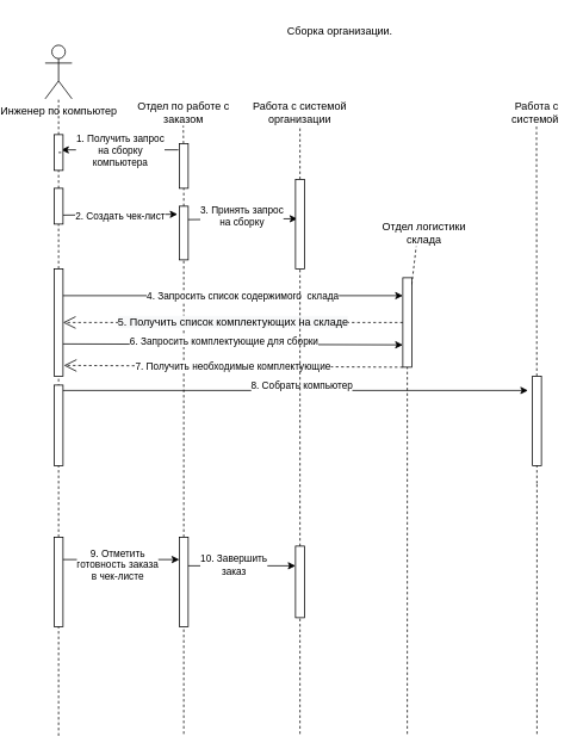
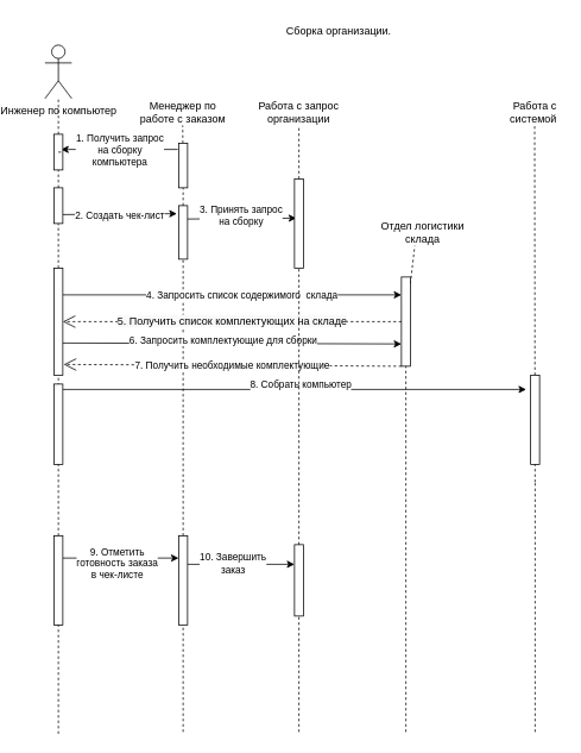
  <mxCell id="0" />
  <mxCell id="1" parent="0" />
  <mxCell id="2" value="Сборка организации." style="text;html=1;strokeColor=none;fillColor=none;align=center;verticalAlign=middle;whiteSpace=wrap;rounded=0;" vertex="1" parent="1"><mxGeometry x="270" width="160" height="30" as="geometry" y="20" /></mxCell>
  <mxCell id="3" value="Инженер по компьютер" style="shape=umlActor;verticalLabelPosition=bottom;verticalAlign=top;html=1;outlineConnect=0;" vertex="1" parent="1"><mxGeometry x="20" y="50" width="30" height="60" as="geometry" /></mxCell>
- <mxCell id="4" value="Отдел по работе с заказом" style="text;html=1;strokeColor=none;fillColor=none;align=center;verticalAlign=middle;whiteSpace=wrap;rounded=0;" vertex="1" parent="1"><mxGeometry x="120" y="110" width="110" height="30" as="geometry" /></mxCell>
+ <mxCell id="4" value="Менеджер по работе с заказом" style="text;html=1;strokeColor=none;fillColor=none;align=center;verticalAlign=middle;whiteSpace=wrap;rounded=0;" vertex="1" parent="1"><mxGeometry x="120" y="110" width="110" height="30" as="geometry" /></mxCell>
  <mxCell id="5" value="" style="endArrow=none;dashed=1;html=1;rounded=0;startArrow=none;" edge="1" parent="1" source="51" target="3"><mxGeometry x="0.017" y="-50" width="50" height="50" relative="1" as="geometry"><mxPoint x="35" y="170" as="sourcePoint" /><mxPoint x="30" y="130" as="targetPoint" /><mxPoint as="offset" /></mxGeometry></mxCell>
  <mxCell id="6" value="" style="endArrow=none;dashed=1;html=1;rounded=0;startArrow=none;" edge="1" parent="1" source="14"><mxGeometry x="0.017" y="-50" width="50" height="50" relative="1" as="geometry"><mxPoint x="175" y="820" as="sourcePoint" /><mxPoint x="174.5" y="140" as="targetPoint" /><mxPoint as="offset" /></mxGeometry></mxCell>
  <mxCell id="7" value="" style="endArrow=none;dashed=1;html=1;rounded=0;startArrow=none;" edge="1" parent="1" source="39"><mxGeometry x="0.017" y="-50" width="50" height="50" relative="1" as="geometry"><mxPoint x="310" y="820" as="sourcePoint" /><mxPoint x="305" y="140" as="targetPoint" /><mxPoint as="offset" /></mxGeometry></mxCell>
  <mxCell id="8" value="Отдел логистики склада" style="text;html=1;strokeColor=none;fillColor=none;align=center;verticalAlign=middle;whiteSpace=wrap;rounded=0;" vertex="1" parent="1"><mxGeometry x="394" y="245" width="100" height="30" as="geometry" /></mxCell>
  <mxCell id="9" value="" style="endArrow=none;dashed=1;html=1;rounded=0;startArrow=none;entryX=0.41;entryY=1;entryDx=0;entryDy=0;entryPerimeter=0;" edge="1" parent="1" source="26" target="8"><mxGeometry x="0.017" y="-50" width="50" height="50" relative="1" as="geometry"><mxPoint x="430.5" y="820" as="sourcePoint" /><mxPoint x="430" y="140" as="targetPoint" /><mxPoint as="offset" /></mxGeometry></mxCell>
- <mxCell id="10" value="Работа с системой организации" style="text;html=1;strokeColor=none;fillColor=none;align=center;verticalAlign=middle;whiteSpace=wrap;rounded=0;" vertex="1" parent="1"><mxGeometry x="240" y="110" width="130" height="30" as="geometry" /></mxCell>
+ <mxCell id="10" value="Работа с запрос организации" style="text;html=1;strokeColor=none;fillColor=none;align=center;verticalAlign=middle;whiteSpace=wrap;rounded=0;" vertex="1" parent="1"><mxGeometry x="240" y="110" width="130" height="30" as="geometry" /></mxCell>
  <mxCell id="11" value="Работа с системой&amp;nbsp;" style="text;html=1;strokeColor=none;fillColor=none;align=center;verticalAlign=middle;whiteSpace=wrap;rounded=0;" vertex="1" parent="1"><mxGeometry x="540" y="110" width="60" height="30" as="geometry" /></mxCell>
  <mxCell id="12" value="" style="endArrow=none;dashed=1;html=1;rounded=0;startArrow=none;" edge="1" parent="1"><mxGeometry x="0.017" y="-50" width="50" height="50" relative="1" as="geometry"><mxPoint x="569.96" y="540" as="sourcePoint" /><mxPoint x="569.5" y="140" as="targetPoint" /><mxPoint as="offset" /></mxGeometry></mxCell>
  <mxCell id="13" value="" style="endArrow=none;dashed=1;html=1;rounded=0;startArrow=none;" edge="1" parent="1" source="22"><mxGeometry x="0.017" y="-50" width="50" height="50" relative="1" as="geometry"><mxPoint x="30" y="822" as="sourcePoint" /><mxPoint x="35" y="250" as="targetPoint" /><mxPoint as="offset" /></mxGeometry></mxCell>
  <mxCell id="14" value="" style="rounded=0;whiteSpace=wrap;html=1;" vertex="1" parent="1"><mxGeometry x="170" y="160" width="10" height="50" as="geometry" /></mxCell>
  <mxCell id="15" value="" style="endArrow=none;dashed=1;html=1;rounded=0;startArrow=none;" edge="1" parent="1" source="16" target="14"><mxGeometry x="0.017" y="-50" width="50" height="50" relative="1" as="geometry"><mxPoint x="175" y="820" as="sourcePoint" /><mxPoint x="174.5" y="140" as="targetPoint" /><mxPoint as="offset" /></mxGeometry></mxCell>
  <mxCell id="16" value="" style="rounded=0;whiteSpace=wrap;html=1;" vertex="1" parent="1"><mxGeometry x="170" y="230" width="10" height="60" as="geometry" /></mxCell>
  <mxCell id="17" value="" style="endArrow=none;dashed=1;html=1;rounded=0;startArrow=none;" edge="1" parent="1" source="45" target="16"><mxGeometry x="0.017" y="-50" width="50" height="50" relative="1" as="geometry"><mxPoint x="175" y="820" as="sourcePoint" /><mxPoint x="175" y="210" as="targetPoint" /><mxPoint as="offset" /></mxGeometry></mxCell>
  <mxCell id="18" value="" style="endArrow=classic;html=1;rounded=0;exitX=-0.1;exitY=0.14;exitDx=0;exitDy=0;exitPerimeter=0;" edge="1" parent="1" source="14"><mxGeometry relative="1" as="geometry"><mxPoint x="160" y="170" as="sourcePoint" /><mxPoint x="38" y="167" as="targetPoint" /></mxGeometry></mxCell>
  <mxCell id="19" value="1. Получить запрос&lt;br&gt;на сборку&lt;br&gt;компьютера" style="edgeLabel;resizable=0;html=1;align=center;verticalAlign=middle;" connectable="0" vertex="1" parent="18"><mxGeometry relative="1" as="geometry" /></mxCell>
  <mxCell id="20" value="" style="endArrow=classic;html=1;rounded=0;entryX=-0.2;entryY=0.15;entryDx=0;entryDy=0;entryPerimeter=0;" edge="1" parent="1" target="16"><mxGeometry relative="1" as="geometry"><mxPoint x="40" y="240" as="sourcePoint" /><mxPoint x="140" y="240" as="targetPoint" /></mxGeometry></mxCell>
  <mxCell id="21" value="2. Создать чек-лист" style="edgeLabel;resizable=0;html=1;align=center;verticalAlign=middle;" connectable="0" vertex="1" parent="20"><mxGeometry relative="1" as="geometry"><mxPoint y="1" as="offset" /></mxGeometry></mxCell>
  <mxCell id="22" value="" style="rounded=0;whiteSpace=wrap;html=1;" vertex="1" parent="1"><mxGeometry x="30" y="300" width="10" height="120" as="geometry" /></mxCell>
  <mxCell id="23" value="" style="endArrow=none;dashed=1;html=1;rounded=0;startArrow=none;" edge="1" parent="1" source="43" target="22"><mxGeometry x="0.017" y="-50" width="50" height="50" relative="1" as="geometry"><mxPoint x="35" y="822" as="sourcePoint" /><mxPoint x="34.673" y="250" as="targetPoint" /><mxPoint as="offset" /></mxGeometry></mxCell>
  <mxCell id="24" value="" style="rounded=0;whiteSpace=wrap;html=1;" vertex="1" parent="1"><mxGeometry x="300" y="610" width="10" height="80" as="geometry" /></mxCell>
  <mxCell id="25" value="" style="endArrow=none;dashed=1;html=1;rounded=0;" edge="1" parent="1" target="24"><mxGeometry x="0.017" y="-50" width="50" height="50" relative="1" as="geometry"><mxPoint x="305" y="820" as="sourcePoint" /><mxPoint x="309.5" y="140" as="targetPoint" /><mxPoint as="offset" /></mxGeometry></mxCell>
  <mxCell id="26" value="" style="rounded=0;whiteSpace=wrap;html=1;" vertex="1" parent="1"><mxGeometry x="420" y="310" width="10" height="100" as="geometry" /></mxCell>
  <mxCell id="27" value="" style="endArrow=none;dashed=1;html=1;rounded=0;" edge="1" parent="1" target="26"><mxGeometry x="0.017" y="-50" width="50" height="50" relative="1" as="geometry"><mxPoint x="425" y="820" as="sourcePoint" /><mxPoint x="430" y="140" as="targetPoint" /><mxPoint as="offset" /></mxGeometry></mxCell>
  <mxCell id="28" value="" style="endArrow=classic;html=1;rounded=0;exitX=1;exitY=0.25;exitDx=0;exitDy=0;" edge="1" parent="1" source="22"><mxGeometry relative="1" as="geometry"><mxPoint x="310" y="460" as="sourcePoint" /><mxPoint x="420" y="330" as="targetPoint" /></mxGeometry></mxCell>
  <mxCell id="29" value="4. Запросить список содержимого&amp;nbsp; склада" style="edgeLabel;resizable=0;html=1;align=center;verticalAlign=middle;" connectable="0" vertex="1" parent="28"><mxGeometry relative="1" as="geometry"><mxPoint x="10" as="offset" /></mxGeometry></mxCell>
  <mxCell id="30" value="&lt;span style=&quot;font-size: 12px; background-color: rgb(248, 249, 250);&quot;&gt;5. Получить список комплектующих на складе&lt;/span&gt;" style="endArrow=open;endSize=12;dashed=1;html=1;rounded=0;entryX=1;entryY=0.5;entryDx=0;entryDy=0;exitX=0;exitY=0.5;exitDx=0;exitDy=0;" edge="1" parent="1" source="26" target="22"><mxGeometry width="160" relative="1" as="geometry"><mxPoint x="280" y="430" as="sourcePoint" /><mxPoint x="440" y="430" as="targetPoint" /><Array as="points"><mxPoint x="240" y="360" /></Array></mxGeometry></mxCell>
  <mxCell id="31" value="" style="endArrow=classic;html=1;rounded=0;exitX=1;exitY=0.7;exitDx=0;exitDy=0;entryX=0;entryY=0.75;entryDx=0;entryDy=0;exitPerimeter=0;" edge="1" parent="1" source="22" target="26"><mxGeometry relative="1" as="geometry"><mxPoint x="310" y="450" as="sourcePoint" /><mxPoint x="410" y="450" as="targetPoint" /></mxGeometry></mxCell>
  <mxCell id="32" value="6. Запросить комплектующие для сборки" style="edgeLabel;resizable=0;html=1;align=center;verticalAlign=middle;" connectable="0" vertex="1" parent="31"><mxGeometry relative="1" as="geometry"><mxPoint x="-10" y="-4" as="offset" /></mxGeometry></mxCell>
  <mxCell id="33" value="7. Получить необходимые комплектующие" style="endArrow=open;endSize=12;dashed=1;html=1;rounded=0;entryX=1.1;entryY=0.9;entryDx=0;entryDy=0;entryPerimeter=0;exitX=0;exitY=1;exitDx=0;exitDy=0;" edge="1" parent="1" source="26" target="22"><mxGeometry width="160" relative="1" as="geometry"><mxPoint x="280" y="450" as="sourcePoint" /><mxPoint x="440" y="450" as="targetPoint" /></mxGeometry></mxCell>
  <mxCell id="34" value="" style="rounded=0;whiteSpace=wrap;html=1;" vertex="1" parent="1"><mxGeometry x="30" y="430" width="10" height="90" as="geometry" /></mxCell>
  <mxCell id="35" value="" style="endArrow=classic;html=1;rounded=0;" edge="1" parent="1"><mxGeometry relative="1" as="geometry"><mxPoint x="40" y="436" as="sourcePoint" /><mxPoint x="560" y="436" as="targetPoint" /></mxGeometry></mxCell>
  <mxCell id="36" value="8. Собрать компьютер" style="edgeLabel;resizable=0;html=1;align=center;verticalAlign=middle;" connectable="0" vertex="1" parent="35"><mxGeometry relative="1" as="geometry"><mxPoint x="6" y="-6" as="offset" /></mxGeometry></mxCell>
  <mxCell id="37" value="" style="endArrow=classic;html=1;rounded=0;exitX=1;exitY=0.25;exitDx=0;exitDy=0;entryX=0.2;entryY=0.44;entryDx=0;entryDy=0;entryPerimeter=0;" edge="1" parent="1" source="16" target="39"><mxGeometry relative="1" as="geometry"><mxPoint x="320" y="440" as="sourcePoint" /><mxPoint x="300" y="250" as="targetPoint" /></mxGeometry></mxCell>
  <mxCell id="38" value="3. Принять запрос&lt;br&gt;на сборку" style="edgeLabel;resizable=0;html=1;align=center;verticalAlign=middle;" connectable="0" vertex="1" parent="37"><mxGeometry relative="1" as="geometry"><mxPoint x="-1" y="-4" as="offset" /></mxGeometry></mxCell>
  <mxCell id="39" value="" style="rounded=0;whiteSpace=wrap;html=1;" vertex="1" parent="1"><mxGeometry x="300" y="200" width="10" height="100" as="geometry" /></mxCell>
  <mxCell id="40" value="" style="endArrow=none;dashed=1;html=1;rounded=0;startArrow=none;" edge="1" parent="1" source="24" target="39"><mxGeometry x="0.017" y="-50" width="50" height="50" relative="1" as="geometry"><mxPoint x="305" y="680" as="sourcePoint" /><mxPoint x="305" y="140" as="targetPoint" /><mxPoint as="offset" /></mxGeometry></mxCell>
  <mxCell id="41" value="" style="rounded=0;whiteSpace=wrap;html=1;" vertex="1" parent="1"><mxGeometry x="565" y="420" width="10" height="100" as="geometry" /></mxCell>
  <mxCell id="42" value="" style="endArrow=none;dashed=1;html=1;rounded=0;" edge="1" parent="1"><mxGeometry x="0.017" y="-50" width="50" height="50" relative="1" as="geometry"><mxPoint x="570" y="820" as="sourcePoint" /><mxPoint x="570" y="540" as="targetPoint" /><mxPoint as="offset" /></mxGeometry></mxCell>
  <mxCell id="43" value="" style="rounded=0;whiteSpace=wrap;html=1;" vertex="1" parent="1"><mxGeometry x="30" y="600" width="10" height="100" as="geometry" /></mxCell>
  <mxCell id="44" value="" style="endArrow=none;dashed=1;html=1;rounded=0;" edge="1" parent="1" target="43"><mxGeometry x="0.017" y="-50" width="50" height="50" relative="1" as="geometry"><mxPoint x="35" y="822" as="sourcePoint" /><mxPoint x="35" y="420" as="targetPoint" /><mxPoint as="offset" /></mxGeometry></mxCell>
  <mxCell id="45" value="" style="rounded=0;whiteSpace=wrap;html=1;" vertex="1" parent="1"><mxGeometry x="170" y="600" width="10" height="100" as="geometry" /></mxCell>
  <mxCell id="46" value="" style="endArrow=none;dashed=1;html=1;rounded=0;" edge="1" parent="1" target="45"><mxGeometry x="0.017" y="-50" width="50" height="50" relative="1" as="geometry"><mxPoint x="175" y="820" as="sourcePoint" /><mxPoint x="175" y="290" as="targetPoint" /><mxPoint as="offset" /></mxGeometry></mxCell>
  <mxCell id="47" value="" style="endArrow=classic;html=1;rounded=0;entryX=0;entryY=0.25;entryDx=0;entryDy=0;exitX=1;exitY=0.25;exitDx=0;exitDy=0;" edge="1" parent="1" source="43" target="45"><mxGeometry relative="1" as="geometry"><mxPoint x="320" y="420" as="sourcePoint" /><mxPoint x="420" y="420" as="targetPoint" /></mxGeometry></mxCell>
  <mxCell id="48" value="9. Отметить&lt;br&gt;готовность заказа&lt;br&gt;в чек-листе" style="edgeLabel;resizable=0;html=1;align=center;verticalAlign=middle;" connectable="0" vertex="1" parent="47"><mxGeometry relative="1" as="geometry"><mxPoint x="-5" y="5" as="offset" /></mxGeometry></mxCell>
  <mxCell id="49" value="" style="endArrow=classic;html=1;rounded=0;exitX=1;exitY=0.32;exitDx=0;exitDy=0;exitPerimeter=0;" edge="1" parent="1" source="45"><mxGeometry relative="1" as="geometry"><mxPoint x="320" y="410" as="sourcePoint" /><mxPoint x="300" y="632" as="targetPoint" /></mxGeometry></mxCell>
  <mxCell id="50" value="10. Завершить&lt;br&gt;заказ" style="edgeLabel;resizable=0;html=1;align=center;verticalAlign=middle;" connectable="0" vertex="1" parent="49"><mxGeometry relative="1" as="geometry"><mxPoint x="-10" y="-2" as="offset" /></mxGeometry></mxCell>
  <mxCell id="51" value="" style="rounded=0;whiteSpace=wrap;html=1;" vertex="1" parent="1"><mxGeometry x="30" y="150" width="10" height="40" as="geometry" /></mxCell>
  <mxCell id="52" value="" style="endArrow=none;dashed=1;html=1;rounded=0;startArrow=none;" edge="1" parent="1" target="51"><mxGeometry x="0.017" y="-50" width="50" height="50" relative="1" as="geometry"><mxPoint x="35" y="170" as="sourcePoint" /><mxPoint x="35" y="110" as="targetPoint" /><mxPoint as="offset" /></mxGeometry></mxCell>
  <mxCell id="53" value="" style="rounded=0;whiteSpace=wrap;html=1;" vertex="1" parent="1"><mxGeometry x="30" y="210" width="10" height="40" as="geometry" /></mxCell>
  <mxCell id="54" value="" style="endArrow=none;dashed=1;html=1;rounded=0;exitX=0.5;exitY=0;exitDx=0;exitDy=0;" edge="1" parent="1" source="53"><mxGeometry width="50" height="50" relative="1" as="geometry"><mxPoint x="360" y="440" as="sourcePoint" /><mxPoint x="35" y="190" as="targetPoint" /></mxGeometry></mxCell>
